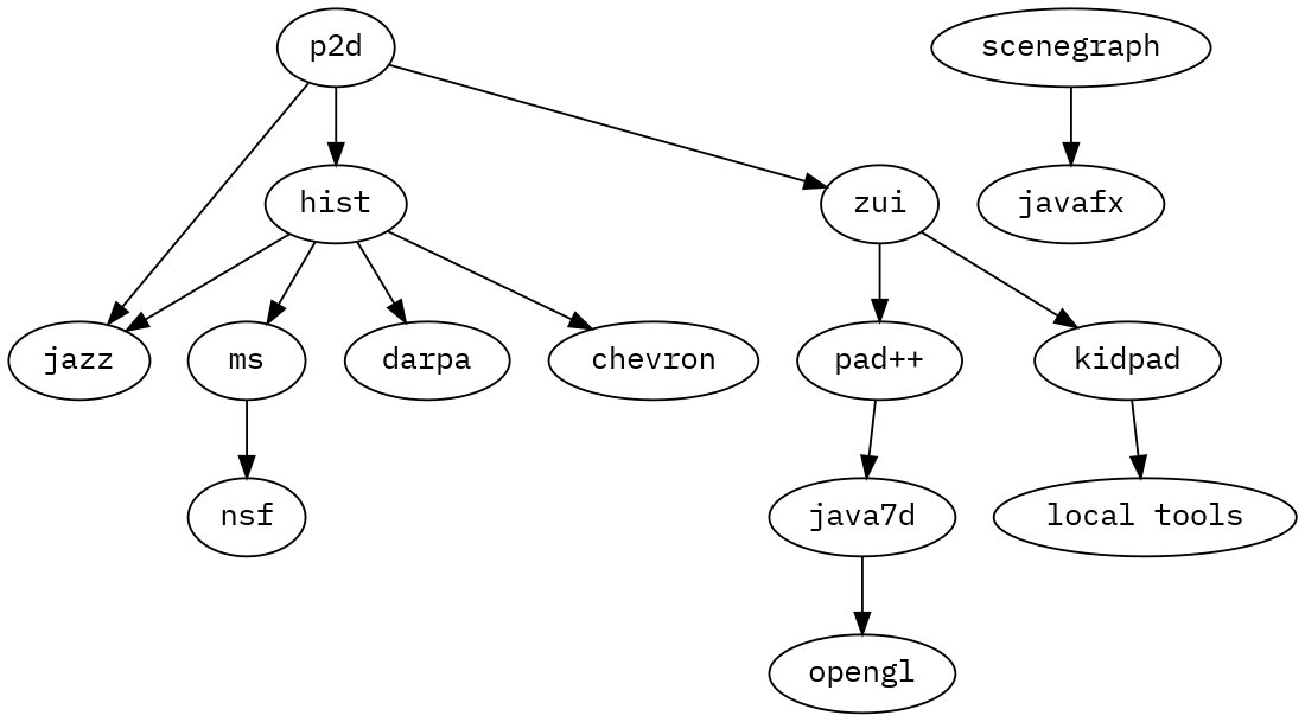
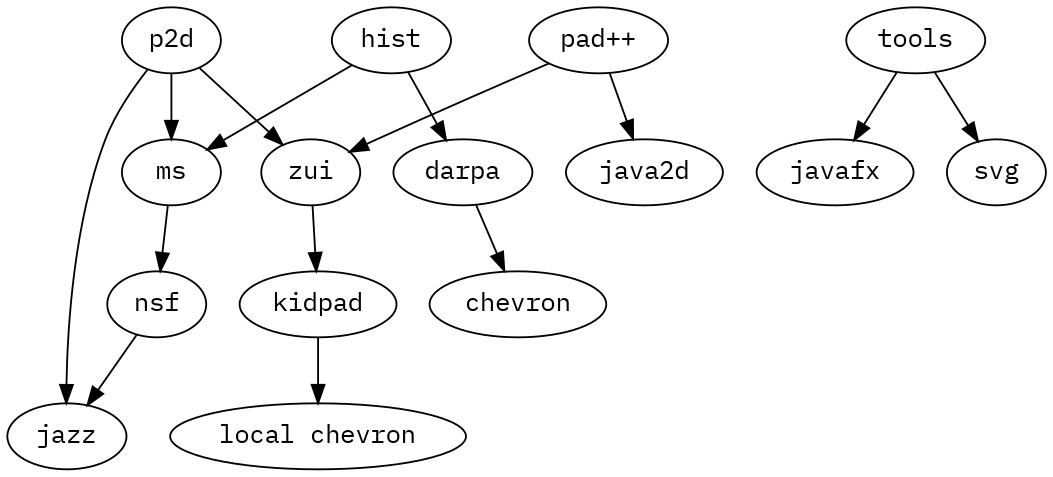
  digraph {
    fontname="IBM Plex Mono"
    rankdir=TB
    node [fontname="IBM Plex Mono"]
    edge [fontname="IBM Plex Mono"]
    p2d
    hist
    jazz
    zui
    ms
    darpa
    chevron
    "pad++"
    kidpad
-   java2d [label=java7d]
-   opengl
-   scenegraph
+   java2d
+   scenegraph [label=tools]
    javafx
+   svg
    nsf
-   "local tools"
-   p2d -> hist
+   "local tools" [label="local chevron"]
+   p2d -> ms
    p2d -> jazz
    p2d -> zui
-   hist -> jazz
+   nsf -> jazz
    hist -> ms
    hist -> darpa
-   hist -> chevron
-   zui -> "pad++"
+   darpa -> chevron
+   "pad++" -> zui
    zui -> kidpad
    ms -> nsf
    "pad++" -> java2d
    kidpad -> "local tools"
-   java2d -> opengl
    scenegraph -> javafx
+   scenegraph -> svg
  }
